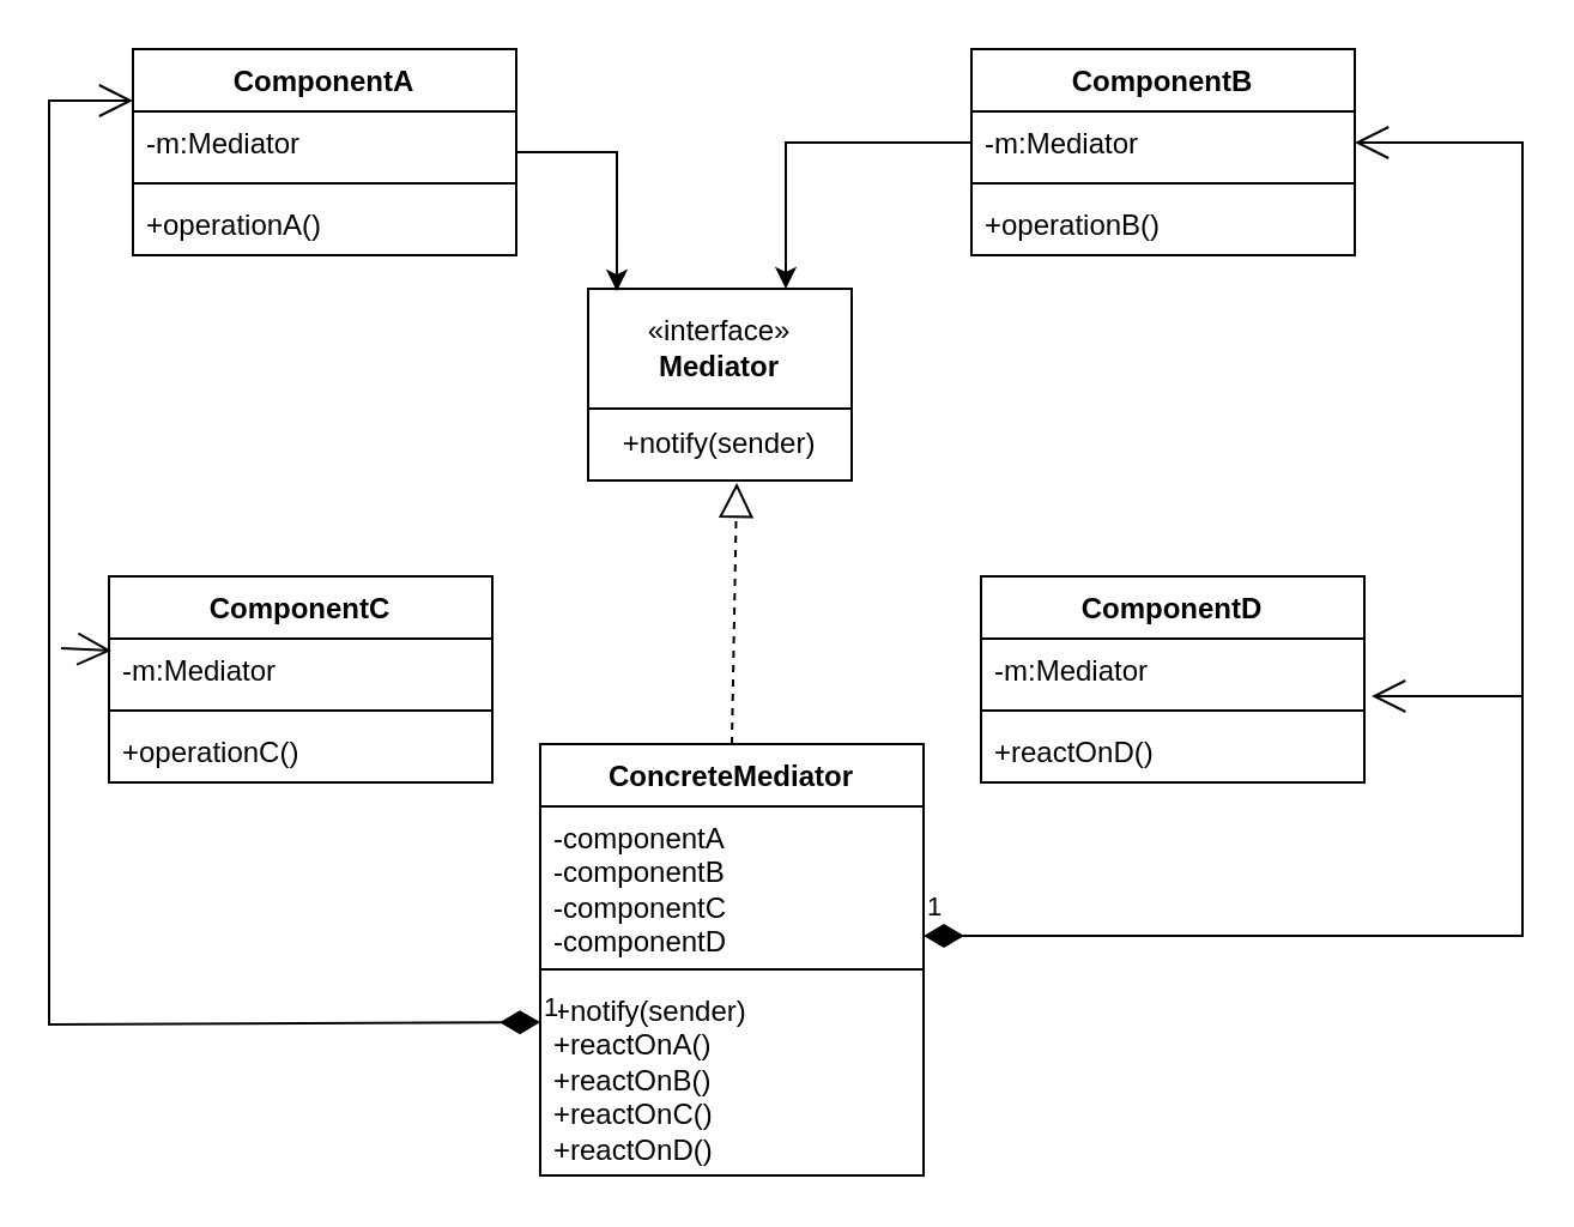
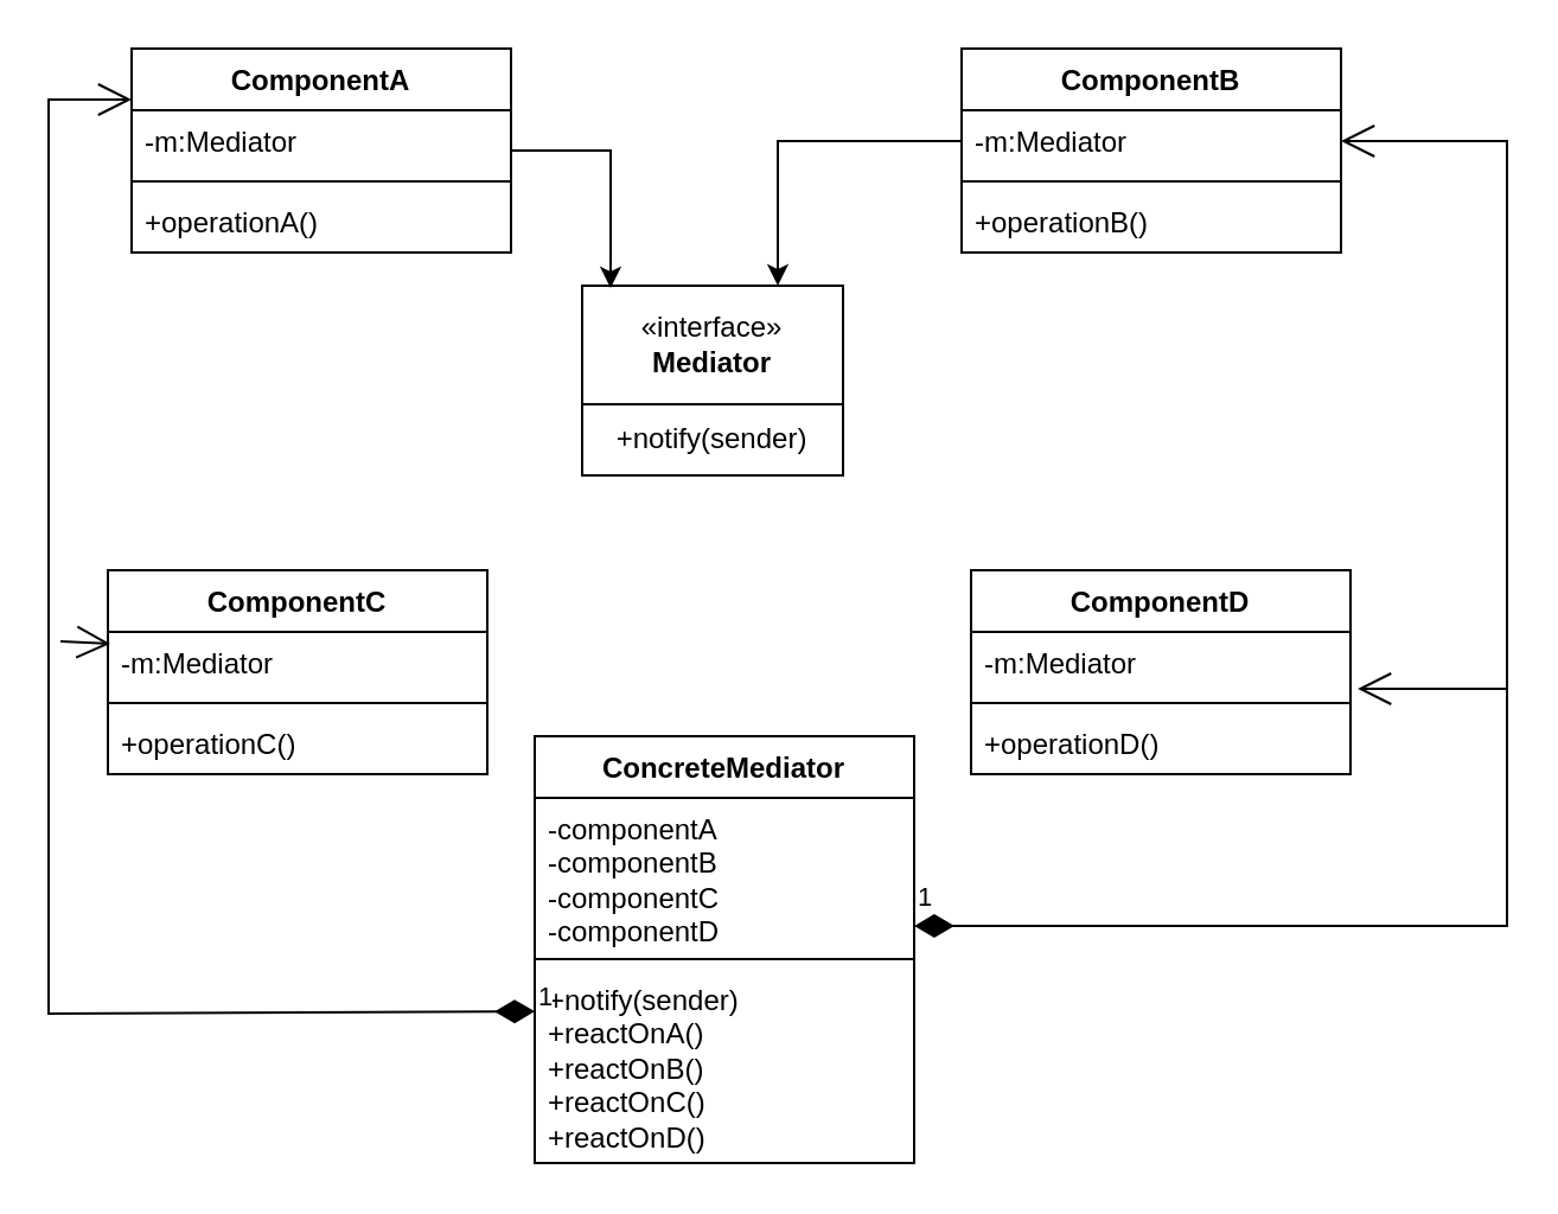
  <mxCell id="0" />
  <mxCell id="1" parent="0" />
  <mxCell id="2" value="ComponentA" style="swimlane;fontStyle=1;align=center;verticalAlign=top;childLayout=stackLayout;horizontal=1;startSize=26;horizontalStack=0;resizeParent=1;resizeParentMax=0;resizeLast=0;collapsible=1;marginBottom=0;whiteSpace=wrap;html=1;" vertex="1" parent="1"><mxGeometry x="55" y="20" width="160" height="86" as="geometry" /></mxCell>
  <mxCell id="3" value="-m:Mediator" style="text;strokeColor=none;fillColor=none;align=left;verticalAlign=top;spacingLeft=4;spacingRight=4;overflow=hidden;rotatable=0;points=[[0,0.5],[1,0.5]];portConstraint=eastwest;whiteSpace=wrap;html=1;" vertex="1" parent="2"><mxGeometry y="26" width="160" height="26" as="geometry" /></mxCell>
  <mxCell id="4" value="" style="line;strokeWidth=1;fillColor=none;align=left;verticalAlign=middle;spacingTop=-1;spacingLeft=3;spacingRight=3;rotatable=0;labelPosition=right;points=[];portConstraint=eastwest;strokeColor=inherit;" vertex="1" parent="2"><mxGeometry y="52" width="160" height="8" as="geometry" /></mxCell>
  <mxCell id="5" value="+operationA()" style="text;strokeColor=none;fillColor=none;align=left;verticalAlign=top;spacingLeft=4;spacingRight=4;overflow=hidden;rotatable=0;points=[[0,0.5],[1,0.5]];portConstraint=eastwest;whiteSpace=wrap;html=1;" vertex="1" parent="2"><mxGeometry y="60" width="160" height="26" as="geometry" /></mxCell>
  <mxCell id="6" value="ComponentB" style="swimlane;fontStyle=1;align=center;verticalAlign=top;childLayout=stackLayout;horizontal=1;startSize=26;horizontalStack=0;resizeParent=1;resizeParentMax=0;resizeLast=0;collapsible=1;marginBottom=0;whiteSpace=wrap;html=1;" vertex="1" parent="1"><mxGeometry x="405" y="20" width="160" height="86" as="geometry" /></mxCell>
  <mxCell id="7" value="-m:Mediator" style="text;strokeColor=none;fillColor=none;align=left;verticalAlign=top;spacingLeft=4;spacingRight=4;overflow=hidden;rotatable=0;points=[[0,0.5],[1,0.5]];portConstraint=eastwest;whiteSpace=wrap;html=1;" vertex="1" parent="6"><mxGeometry y="26" width="160" height="26" as="geometry" /></mxCell>
  <mxCell id="8" value="" style="line;strokeWidth=1;fillColor=none;align=left;verticalAlign=middle;spacingTop=-1;spacingLeft=3;spacingRight=3;rotatable=0;labelPosition=right;points=[];portConstraint=eastwest;strokeColor=inherit;" vertex="1" parent="6"><mxGeometry y="52" width="160" height="8" as="geometry" /></mxCell>
  <mxCell id="9" value="+operationB()" style="text;strokeColor=none;fillColor=none;align=left;verticalAlign=top;spacingLeft=4;spacingRight=4;overflow=hidden;rotatable=0;points=[[0,0.5],[1,0.5]];portConstraint=eastwest;whiteSpace=wrap;html=1;" vertex="1" parent="6"><mxGeometry y="60" width="160" height="26" as="geometry" /></mxCell>
  <mxCell id="10" value="+notify(sender)" style="html=1;whiteSpace=wrap;" vertex="1" parent="1"><mxGeometry x="245" y="170" width="110" height="30" as="geometry" /></mxCell>
  <mxCell id="11" value="«interface»&lt;br&gt;&lt;b&gt;Mediator&lt;/b&gt;" style="html=1;whiteSpace=wrap;" vertex="1" parent="1"><mxGeometry x="245" y="120" width="110" height="50" as="geometry" /></mxCell>
  <mxCell id="12" value="ComponentC" style="swimlane;fontStyle=1;align=center;verticalAlign=top;childLayout=stackLayout;horizontal=1;startSize=26;horizontalStack=0;resizeParent=1;resizeParentMax=0;resizeLast=0;collapsible=1;marginBottom=0;whiteSpace=wrap;html=1;" vertex="1" parent="1"><mxGeometry x="45" y="240" width="160" height="86" as="geometry" /></mxCell>
  <mxCell id="13" value="-m:Mediator" style="text;strokeColor=none;fillColor=none;align=left;verticalAlign=top;spacingLeft=4;spacingRight=4;overflow=hidden;rotatable=0;points=[[0,0.5],[1,0.5]];portConstraint=eastwest;whiteSpace=wrap;html=1;" vertex="1" parent="12"><mxGeometry y="26" width="160" height="26" as="geometry" /></mxCell>
  <mxCell id="14" value="" style="line;strokeWidth=1;fillColor=none;align=left;verticalAlign=middle;spacingTop=-1;spacingLeft=3;spacingRight=3;rotatable=0;labelPosition=right;points=[];portConstraint=eastwest;strokeColor=inherit;" vertex="1" parent="12"><mxGeometry y="52" width="160" height="8" as="geometry" /></mxCell>
  <mxCell id="15" value="+operationC()" style="text;strokeColor=none;fillColor=none;align=left;verticalAlign=top;spacingLeft=4;spacingRight=4;overflow=hidden;rotatable=0;points=[[0,0.5],[1,0.5]];portConstraint=eastwest;whiteSpace=wrap;html=1;" vertex="1" parent="12"><mxGeometry y="60" width="160" height="26" as="geometry" /></mxCell>
  <mxCell id="16" value="ComponentD" style="swimlane;fontStyle=1;align=center;verticalAlign=top;childLayout=stackLayout;horizontal=1;startSize=26;horizontalStack=0;resizeParent=1;resizeParentMax=0;resizeLast=0;collapsible=1;marginBottom=0;whiteSpace=wrap;html=1;" vertex="1" parent="1"><mxGeometry x="409" y="240" width="160" height="86" as="geometry" /></mxCell>
  <mxCell id="17" value="-m:Mediator" style="text;strokeColor=none;fillColor=none;align=left;verticalAlign=top;spacingLeft=4;spacingRight=4;overflow=hidden;rotatable=0;points=[[0,0.5],[1,0.5]];portConstraint=eastwest;whiteSpace=wrap;html=1;" vertex="1" parent="16"><mxGeometry y="26" width="160" height="26" as="geometry" /></mxCell>
  <mxCell id="18" value="" style="line;strokeWidth=1;fillColor=none;align=left;verticalAlign=middle;spacingTop=-1;spacingLeft=3;spacingRight=3;rotatable=0;labelPosition=right;points=[];portConstraint=eastwest;strokeColor=inherit;" vertex="1" parent="16"><mxGeometry y="52" width="160" height="8" as="geometry" /></mxCell>
- <mxCell id="19" value="+reactOnD()" style="text;strokeColor=none;fillColor=none;align=left;verticalAlign=top;spacingLeft=4;spacingRight=4;overflow=hidden;rotatable=0;points=[[0,0.5],[1,0.5]];portConstraint=eastwest;whiteSpace=wrap;html=1;" vertex="1" parent="16"><mxGeometry y="60" width="160" height="26" as="geometry" /></mxCell>
+ <mxCell id="19" value="+operationD()" style="text;strokeColor=none;fillColor=none;align=left;verticalAlign=top;spacingLeft=4;spacingRight=4;overflow=hidden;rotatable=0;points=[[0,0.5],[1,0.5]];portConstraint=eastwest;whiteSpace=wrap;html=1;" vertex="1" parent="16"><mxGeometry y="60" width="160" height="26" as="geometry" /></mxCell>
  <mxCell id="20" value="ConcreteMediator&lt;div&gt;&lt;br&gt;&lt;/div&gt;" style="swimlane;fontStyle=1;align=center;verticalAlign=top;childLayout=stackLayout;horizontal=1;startSize=26;horizontalStack=0;resizeParent=1;resizeParentMax=0;resizeLast=0;collapsible=1;marginBottom=0;whiteSpace=wrap;html=1;" vertex="1" parent="1"><mxGeometry x="225" y="310" width="160" height="180" as="geometry" /></mxCell>
  <mxCell id="21" value="-componentA&lt;div&gt;-componentB&lt;/div&gt;&lt;div&gt;-componentC&lt;/div&gt;&lt;div&gt;-componentD&lt;/div&gt;" style="text;strokeColor=none;fillColor=none;align=left;verticalAlign=top;spacingLeft=4;spacingRight=4;overflow=hidden;rotatable=0;points=[[0,0.5],[1,0.5]];portConstraint=eastwest;whiteSpace=wrap;html=1;" vertex="1" parent="20"><mxGeometry y="26" width="160" height="64" as="geometry" /></mxCell>
  <mxCell id="22" value="" style="line;strokeWidth=1;fillColor=none;align=left;verticalAlign=middle;spacingTop=-1;spacingLeft=3;spacingRight=3;rotatable=0;labelPosition=right;points=[];portConstraint=eastwest;strokeColor=inherit;" vertex="1" parent="20"><mxGeometry y="90" width="160" height="8" as="geometry" /></mxCell>
  <mxCell id="23" value="+notify(sender)&lt;div&gt;+reactOnA()&lt;/div&gt;&lt;div&gt;+reactOnB()&lt;/div&gt;&lt;div&gt;+reactOnC()&lt;/div&gt;&lt;div&gt;+reactOnD()&lt;/div&gt;" style="text;strokeColor=none;fillColor=none;align=left;verticalAlign=top;spacingLeft=4;spacingRight=4;overflow=hidden;rotatable=0;points=[[0,0.5],[1,0.5]];portConstraint=eastwest;whiteSpace=wrap;html=1;" vertex="1" parent="20"><mxGeometry y="98" width="160" height="82" as="geometry" /></mxCell>
- <mxCell id="24" value="" style="endArrow=block;dashed=1;endFill=0;endSize=12;html=1;rounded=0;exitX=0.5;exitY=0;exitDx=0;exitDy=0;entryX=0.564;entryY=1.033;entryDx=0;entryDy=0;entryPerimeter=0;" edge="1" parent="1" source="20" target="10"><mxGeometry width="160" relative="1" as="geometry"><mxPoint x="325" y="170" as="sourcePoint" /><mxPoint x="485" y="170" as="targetPoint" /></mxGeometry></mxCell>
  <mxCell id="25" style="edgeStyle=orthogonalEdgeStyle;rounded=0;orthogonalLoop=1;jettySize=auto;html=1;entryX=0.109;entryY=0.02;entryDx=0;entryDy=0;entryPerimeter=0;" edge="1" parent="1" source="2" target="11"><mxGeometry relative="1" as="geometry" /></mxCell>
  <mxCell id="26" style="edgeStyle=orthogonalEdgeStyle;rounded=0;orthogonalLoop=1;jettySize=auto;html=1;exitX=0;exitY=0.5;exitDx=0;exitDy=0;entryX=0.75;entryY=0;entryDx=0;entryDy=0;" edge="1" parent="1" source="7" target="11"><mxGeometry relative="1" as="geometry" /></mxCell>
  <mxCell id="27" value="1" style="endArrow=open;html=1;endSize=12;startArrow=diamondThin;startSize=14;startFill=1;edgeStyle=orthogonalEdgeStyle;align=left;verticalAlign=bottom;rounded=0;entryX=1;entryY=0.5;entryDx=0;entryDy=0;" edge="1" parent="1" target="7"><mxGeometry x="-1" y="3" relative="1" as="geometry"><mxPoint x="385" y="390" as="sourcePoint" /><mxPoint x="635" y="60" as="targetPoint" /><Array as="points"><mxPoint x="635" y="390" /><mxPoint x="635" y="59" /></Array></mxGeometry></mxCell>
  <mxCell id="28" value="" style="endArrow=open;endFill=1;endSize=12;html=1;rounded=0;entryX=1.019;entryY=0.923;entryDx=0;entryDy=0;entryPerimeter=0;" edge="1" parent="1" target="17"><mxGeometry width="160" relative="1" as="geometry"><mxPoint x="635" y="290" as="sourcePoint" /><mxPoint x="485" y="370" as="targetPoint" /></mxGeometry></mxCell>
  <mxCell id="29" value="1" style="endArrow=open;html=1;endSize=12;startArrow=diamondThin;startSize=14;startFill=1;edgeStyle=orthogonalEdgeStyle;align=left;verticalAlign=bottom;rounded=0;exitX=-0.025;exitY=0.22;exitDx=0;exitDy=0;exitPerimeter=0;entryX=0;entryY=0.25;entryDx=0;entryDy=0;" edge="1" parent="1" target="2"><mxGeometry x="-1" y="3" relative="1" as="geometry"><mxPoint x="225" y="426.04" as="sourcePoint" /><mxPoint x="19" y="40" as="targetPoint" /><Array as="points"><mxPoint x="20" y="427" /><mxPoint x="20" y="42" /></Array></mxGeometry></mxCell>
  <mxCell id="30" value="" style="endArrow=open;endFill=1;endSize=12;html=1;rounded=0;entryX=0.006;entryY=0.192;entryDx=0;entryDy=0;entryPerimeter=0;" edge="1" parent="1" target="13"><mxGeometry width="160" relative="1" as="geometry"><mxPoint x="25" y="270" as="sourcePoint" /><mxPoint x="405" y="250" as="targetPoint" /></mxGeometry></mxCell>
